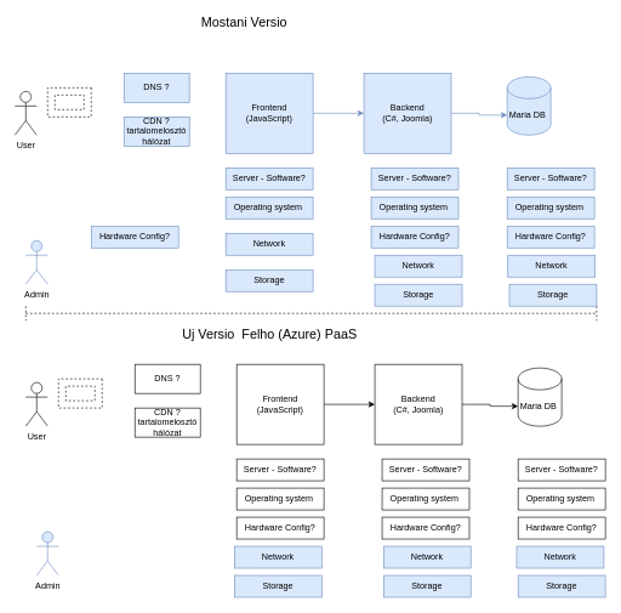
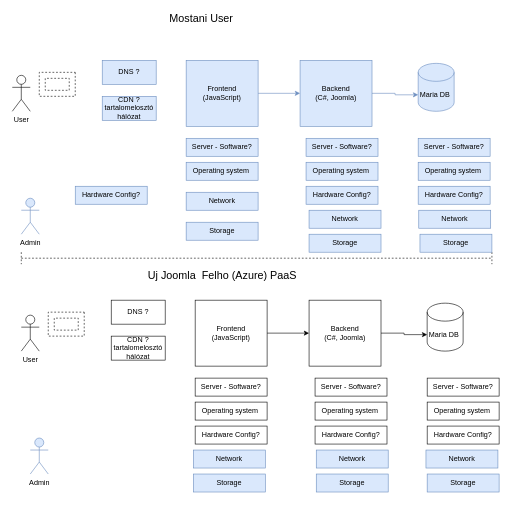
  <mxCell id="0" />
  <mxCell id="1" parent="0" />
  <mxCell id="2" value="Admin" style="shape=umlActor;verticalLabelPosition=bottom;verticalAlign=top;html=1;outlineConnect=0;fillColor=#dae8fc;strokeColor=#6c8ebf;" parent="1" vertex="1"><mxGeometry x="35" y="330" width="30" height="60" as="geometry" /></mxCell>
  <mxCell id="3" value="User" style="shape=umlActor;verticalLabelPosition=bottom;verticalAlign=top;html=1;outlineConnect=0;" parent="1" vertex="1"><mxGeometry x="20" y="125" width="30" height="60" as="geometry" /></mxCell>
  <mxCell id="4" style="edgeStyle=orthogonalEdgeStyle;rounded=0;orthogonalLoop=1;jettySize=auto;html=1;exitX=1;exitY=0.5;exitDx=0;exitDy=0;fillColor=#dae8fc;strokeColor=#6c8ebf;" parent="1" source="5" target="8" edge="1"><mxGeometry relative="1" as="geometry" /></mxCell>
  <mxCell id="5" value="Frontend&lt;br&gt;(JavaScript)" style="rounded=0;whiteSpace=wrap;html=1;fillColor=#dae8fc;strokeColor=#6c8ebf;" parent="1" vertex="1"><mxGeometry x="310" y="100" width="120" height="110" as="geometry" /></mxCell>
  <mxCell id="6" value="Server - Software?" style="rounded=0;whiteSpace=wrap;html=1;fillColor=#dae8fc;strokeColor=#6c8ebf;" parent="1" vertex="1"><mxGeometry x="310" y="230" width="120" height="30" as="geometry" /></mxCell>
  <mxCell id="7" style="edgeStyle=orthogonalEdgeStyle;rounded=0;orthogonalLoop=1;jettySize=auto;html=1;exitX=1;exitY=0.5;exitDx=0;exitDy=0;entryX=0;entryY=0;entryDx=0;entryDy=52.5;entryPerimeter=0;fillColor=#dae8fc;strokeColor=#6c8ebf;" parent="1" source="8" target="9" edge="1"><mxGeometry relative="1" as="geometry" /></mxCell>
  <mxCell id="8" value="Backend&lt;br&gt;(C#, Joomla)" style="rounded=0;whiteSpace=wrap;html=1;fillColor=#dae8fc;strokeColor=#6c8ebf;" parent="1" vertex="1"><mxGeometry x="500" y="100" width="120" height="110" as="geometry" /></mxCell>
  <mxCell id="9" value="Maria DB&amp;nbsp;" style="shape=cylinder3;whiteSpace=wrap;html=1;boundedLbl=1;backgroundOutline=1;size=15;fillColor=#dae8fc;strokeColor=#6c8ebf;" parent="1" vertex="1"><mxGeometry x="697" y="105" width="60" height="80" as="geometry" /></mxCell>
- <mxCell id="10" value="&lt;font style=&quot;font-size: 18px&quot;&gt;Mostani Versio&lt;/font&gt;" style="text;html=1;align=center;verticalAlign=middle;resizable=0;points=[];autosize=1;strokeColor=none;" parent="1" vertex="1"><mxGeometry x="270" y="20" width="130" height="20" as="geometry" /></mxCell>
+ <mxCell id="10" value="&lt;font style=&quot;font-size: 18px&quot;&gt;Mostani User&lt;/font&gt;" style="text;html=1;align=center;verticalAlign=middle;resizable=0;points=[];autosize=1;strokeColor=none;" parent="1" vertex="1"><mxGeometry x="270" y="20" width="130" height="20" as="geometry" /></mxCell>
  <mxCell id="11" value="Server - Software?" style="rounded=0;whiteSpace=wrap;html=1;fillColor=#dae8fc;strokeColor=#6c8ebf;" parent="1" vertex="1"><mxGeometry x="510" y="230" width="120" height="30" as="geometry" /></mxCell>
  <mxCell id="12" value="Server - Software?" style="rounded=0;whiteSpace=wrap;html=1;fillColor=#dae8fc;strokeColor=#6c8ebf;" parent="1" vertex="1"><mxGeometry x="697" y="230" width="120" height="30" as="geometry" /></mxCell>
  <mxCell id="13" value="Operating system&amp;nbsp;" style="rounded=0;whiteSpace=wrap;html=1;fillColor=#dae8fc;strokeColor=#6c8ebf;" parent="1" vertex="1"><mxGeometry x="310" y="270" width="120" height="30" as="geometry" /></mxCell>
  <mxCell id="14" value="Operating system&amp;nbsp;" style="rounded=0;whiteSpace=wrap;html=1;fillColor=#dae8fc;strokeColor=#6c8ebf;" parent="1" vertex="1"><mxGeometry x="510" y="270" width="120" height="30" as="geometry" /></mxCell>
  <mxCell id="15" value="Operating system&amp;nbsp;" style="rounded=0;whiteSpace=wrap;html=1;fillColor=#dae8fc;strokeColor=#6c8ebf;" parent="1" vertex="1"><mxGeometry x="697" y="270" width="120" height="30" as="geometry" /></mxCell>
  <mxCell id="16" value="Hardware Config?" style="rounded=0;whiteSpace=wrap;html=1;fillColor=#dae8fc;strokeColor=#6c8ebf;" parent="1" vertex="1"><mxGeometry x="125" y="310" width="120" height="30" as="geometry" /></mxCell>
  <mxCell id="17" value="Hardware Config?" style="rounded=0;whiteSpace=wrap;html=1;fillColor=#dae8fc;strokeColor=#6c8ebf;" parent="1" vertex="1"><mxGeometry x="510" y="310" width="120" height="30" as="geometry" /></mxCell>
  <mxCell id="18" value="Hardware Config?" style="rounded=0;whiteSpace=wrap;html=1;fillColor=#dae8fc;strokeColor=#6c8ebf;" parent="1" vertex="1"><mxGeometry x="697" y="310" width="120" height="30" as="geometry" /></mxCell>
  <mxCell id="19" value="" style="verticalLabelPosition=bottom;verticalAlign=top;html=1;shape=mxgraph.basic.frame;dx=10;dashed=1;fillColor=none;" parent="1" vertex="1"><mxGeometry x="65" y="120" width="60" height="40" as="geometry" /></mxCell>
  <mxCell id="20" value="DNS ?" style="rounded=0;whiteSpace=wrap;html=1;fillColor=#dae8fc;strokeColor=#6c8ebf;" parent="1" vertex="1"><mxGeometry x="170" y="100" width="90" height="40" as="geometry" /></mxCell>
  <mxCell id="21" value="CDN ?&lt;br&gt;tartalomelosztó hálózat" style="rounded=0;whiteSpace=wrap;html=1;fillColor=#dae8fc;strokeColor=#6c8ebf;" parent="1" vertex="1"><mxGeometry x="170" y="160" width="90" height="40" as="geometry" /></mxCell>
  <mxCell id="22" value="" style="shape=crossbar;whiteSpace=wrap;html=1;rounded=1;dashed=1;fillColor=none;" parent="1" vertex="1"><mxGeometry x="35" y="420" width="785" height="20" as="geometry" /></mxCell>
- <mxCell id="23" value="&lt;font style=&quot;font-size: 18px&quot;&gt;Uj Versio&amp;nbsp; Felho (Azure) PaaS&lt;/font&gt;" style="text;html=1;align=center;verticalAlign=middle;resizable=0;points=[];autosize=1;strokeColor=none;" parent="1" vertex="1"><mxGeometry x="240" y="450" width="260" height="20" as="geometry" /></mxCell>
+ <mxCell id="23" value="&lt;font style=&quot;font-size: 18px&quot;&gt;Uj Joomla&amp;nbsp; Felho (Azure) PaaS&lt;/font&gt;" style="text;html=1;align=center;verticalAlign=middle;resizable=0;points=[];autosize=1;strokeColor=none;" parent="1" vertex="1"><mxGeometry x="240" y="450" width="260" height="20" as="geometry" /></mxCell>
  <mxCell id="24" value="Admin" style="shape=umlActor;verticalLabelPosition=bottom;verticalAlign=top;html=1;outlineConnect=0;fillColor=#dae8fc;strokeColor=#6c8ebf;" parent="1" vertex="1"><mxGeometry x="50" y="730" width="30" height="60" as="geometry" /></mxCell>
  <mxCell id="25" value="User" style="shape=umlActor;verticalLabelPosition=bottom;verticalAlign=top;html=1;outlineConnect=0;" parent="1" vertex="1"><mxGeometry x="35" y="525" width="30" height="60" as="geometry" /></mxCell>
  <mxCell id="26" style="edgeStyle=orthogonalEdgeStyle;rounded=0;orthogonalLoop=1;jettySize=auto;html=1;exitX=1;exitY=0.5;exitDx=0;exitDy=0;" parent="1" source="27" target="30" edge="1"><mxGeometry relative="1" as="geometry" /></mxCell>
  <mxCell id="27" value="Frontend&lt;br&gt;(JavaScript)" style="rounded=0;whiteSpace=wrap;html=1;" parent="1" vertex="1"><mxGeometry x="325" y="500" width="120" height="110" as="geometry" /></mxCell>
  <mxCell id="28" value="Server - Software?" style="rounded=0;whiteSpace=wrap;html=1;" parent="1" vertex="1"><mxGeometry x="325" y="630" width="120" height="30" as="geometry" /></mxCell>
  <mxCell id="29" style="edgeStyle=orthogonalEdgeStyle;rounded=0;orthogonalLoop=1;jettySize=auto;html=1;exitX=1;exitY=0.5;exitDx=0;exitDy=0;entryX=0;entryY=0;entryDx=0;entryDy=52.5;entryPerimeter=0;" parent="1" source="30" target="31" edge="1"><mxGeometry relative="1" as="geometry" /></mxCell>
  <mxCell id="30" value="Backend&lt;br&gt;(C#, Joomla)" style="rounded=0;whiteSpace=wrap;html=1;" parent="1" vertex="1"><mxGeometry x="515" y="500" width="120" height="110" as="geometry" /></mxCell>
  <mxCell id="31" value="Maria DB&amp;nbsp;" style="shape=cylinder3;whiteSpace=wrap;html=1;boundedLbl=1;backgroundOutline=1;size=15;" parent="1" vertex="1"><mxGeometry x="712" y="505" width="60" height="80" as="geometry" /></mxCell>
  <mxCell id="32" value="Server - Software?" style="rounded=0;whiteSpace=wrap;html=1;" parent="1" vertex="1"><mxGeometry x="525" y="630" width="120" height="30" as="geometry" /></mxCell>
  <mxCell id="33" value="Server - Software?" style="rounded=0;whiteSpace=wrap;html=1;" parent="1" vertex="1"><mxGeometry x="712" y="630" width="120" height="30" as="geometry" /></mxCell>
  <mxCell id="34" value="Operating system&amp;nbsp;" style="rounded=0;whiteSpace=wrap;html=1;" parent="1" vertex="1"><mxGeometry x="325" y="670" width="120" height="30" as="geometry" /></mxCell>
  <mxCell id="35" value="Operating system&amp;nbsp;" style="rounded=0;whiteSpace=wrap;html=1;" parent="1" vertex="1"><mxGeometry x="525" y="670" width="120" height="30" as="geometry" /></mxCell>
  <mxCell id="36" value="Operating system&amp;nbsp;" style="rounded=0;whiteSpace=wrap;html=1;" parent="1" vertex="1"><mxGeometry x="712" y="670" width="120" height="30" as="geometry" /></mxCell>
  <mxCell id="37" value="Hardware Config?" style="rounded=0;whiteSpace=wrap;html=1;" parent="1" vertex="1"><mxGeometry x="325" y="710" width="120" height="30" as="geometry" /></mxCell>
  <mxCell id="38" value="Hardware Config?" style="rounded=0;whiteSpace=wrap;html=1;" parent="1" vertex="1"><mxGeometry x="525" y="710" width="120" height="30" as="geometry" /></mxCell>
  <mxCell id="39" value="Hardware Config?" style="rounded=0;whiteSpace=wrap;html=1;" parent="1" vertex="1"><mxGeometry x="712" y="710" width="120" height="30" as="geometry" /></mxCell>
  <mxCell id="40" value="" style="verticalLabelPosition=bottom;verticalAlign=top;html=1;shape=mxgraph.basic.frame;dx=10;dashed=1;fillColor=none;" parent="1" vertex="1"><mxGeometry x="80" y="520" width="60" height="40" as="geometry" /></mxCell>
  <mxCell id="41" value="DNS ?" style="rounded=0;whiteSpace=wrap;html=1;" parent="1" vertex="1"><mxGeometry x="185" y="500" width="90" height="40" as="geometry" /></mxCell>
  <mxCell id="42" value="CDN ?&lt;br&gt;tartalomelosztó hálózat" style="rounded=0;whiteSpace=wrap;html=1;" parent="1" vertex="1"><mxGeometry x="185" y="560" width="90" height="40" as="geometry" /></mxCell>
  <mxCell id="43" value="Network" style="rounded=0;whiteSpace=wrap;html=1;fillColor=#dae8fc;strokeColor=#6c8ebf;" parent="1" vertex="1"><mxGeometry x="310" y="320" width="120" height="30" as="geometry" /></mxCell>
  <mxCell id="44" value="Network" style="rounded=0;whiteSpace=wrap;html=1;fillColor=#dae8fc;strokeColor=#6c8ebf;" parent="1" vertex="1"><mxGeometry x="515" y="350" width="120" height="30" as="geometry" /></mxCell>
  <mxCell id="45" value="Network" style="rounded=0;whiteSpace=wrap;html=1;fillColor=#dae8fc;strokeColor=#6c8ebf;" parent="1" vertex="1"><mxGeometry x="698" y="350" width="120" height="30" as="geometry" /></mxCell>
  <mxCell id="46" value="Storage" style="rounded=0;whiteSpace=wrap;html=1;fillColor=#dae8fc;strokeColor=#6c8ebf;" parent="1" vertex="1"><mxGeometry x="310" y="370" width="120" height="30" as="geometry" /></mxCell>
  <mxCell id="47" value="Storage" style="rounded=0;whiteSpace=wrap;html=1;fillColor=#dae8fc;strokeColor=#6c8ebf;" parent="1" vertex="1"><mxGeometry x="700" y="390" width="120" height="30" as="geometry" /></mxCell>
  <mxCell id="48" value="Storage" style="rounded=0;whiteSpace=wrap;html=1;fillColor=#dae8fc;strokeColor=#6c8ebf;" parent="1" vertex="1"><mxGeometry x="515" y="390" width="120" height="30" as="geometry" /></mxCell>
  <mxCell id="49" value="Network" style="rounded=0;whiteSpace=wrap;html=1;fillColor=#dae8fc;strokeColor=#6c8ebf;" parent="1" vertex="1"><mxGeometry x="322" y="750" width="120" height="30" as="geometry" /></mxCell>
  <mxCell id="50" value="Network" style="rounded=0;whiteSpace=wrap;html=1;fillColor=#dae8fc;strokeColor=#6c8ebf;" parent="1" vertex="1"><mxGeometry x="527" y="750" width="120" height="30" as="geometry" /></mxCell>
  <mxCell id="51" value="Network" style="rounded=0;whiteSpace=wrap;html=1;fillColor=#dae8fc;strokeColor=#6c8ebf;" parent="1" vertex="1"><mxGeometry x="710" y="750" width="120" height="30" as="geometry" /></mxCell>
  <mxCell id="52" value="Storage" style="rounded=0;whiteSpace=wrap;html=1;fillColor=#dae8fc;strokeColor=#6c8ebf;" parent="1" vertex="1"><mxGeometry x="322" y="790" width="120" height="30" as="geometry" /></mxCell>
  <mxCell id="53" value="Storage" style="rounded=0;whiteSpace=wrap;html=1;fillColor=#dae8fc;strokeColor=#6c8ebf;" parent="1" vertex="1"><mxGeometry x="712" y="790" width="120" height="30" as="geometry" /></mxCell>
  <mxCell id="54" value="Storage" style="rounded=0;whiteSpace=wrap;html=1;fillColor=#dae8fc;strokeColor=#6c8ebf;" parent="1" vertex="1"><mxGeometry x="527" y="790" width="120" height="30" as="geometry" /></mxCell>
